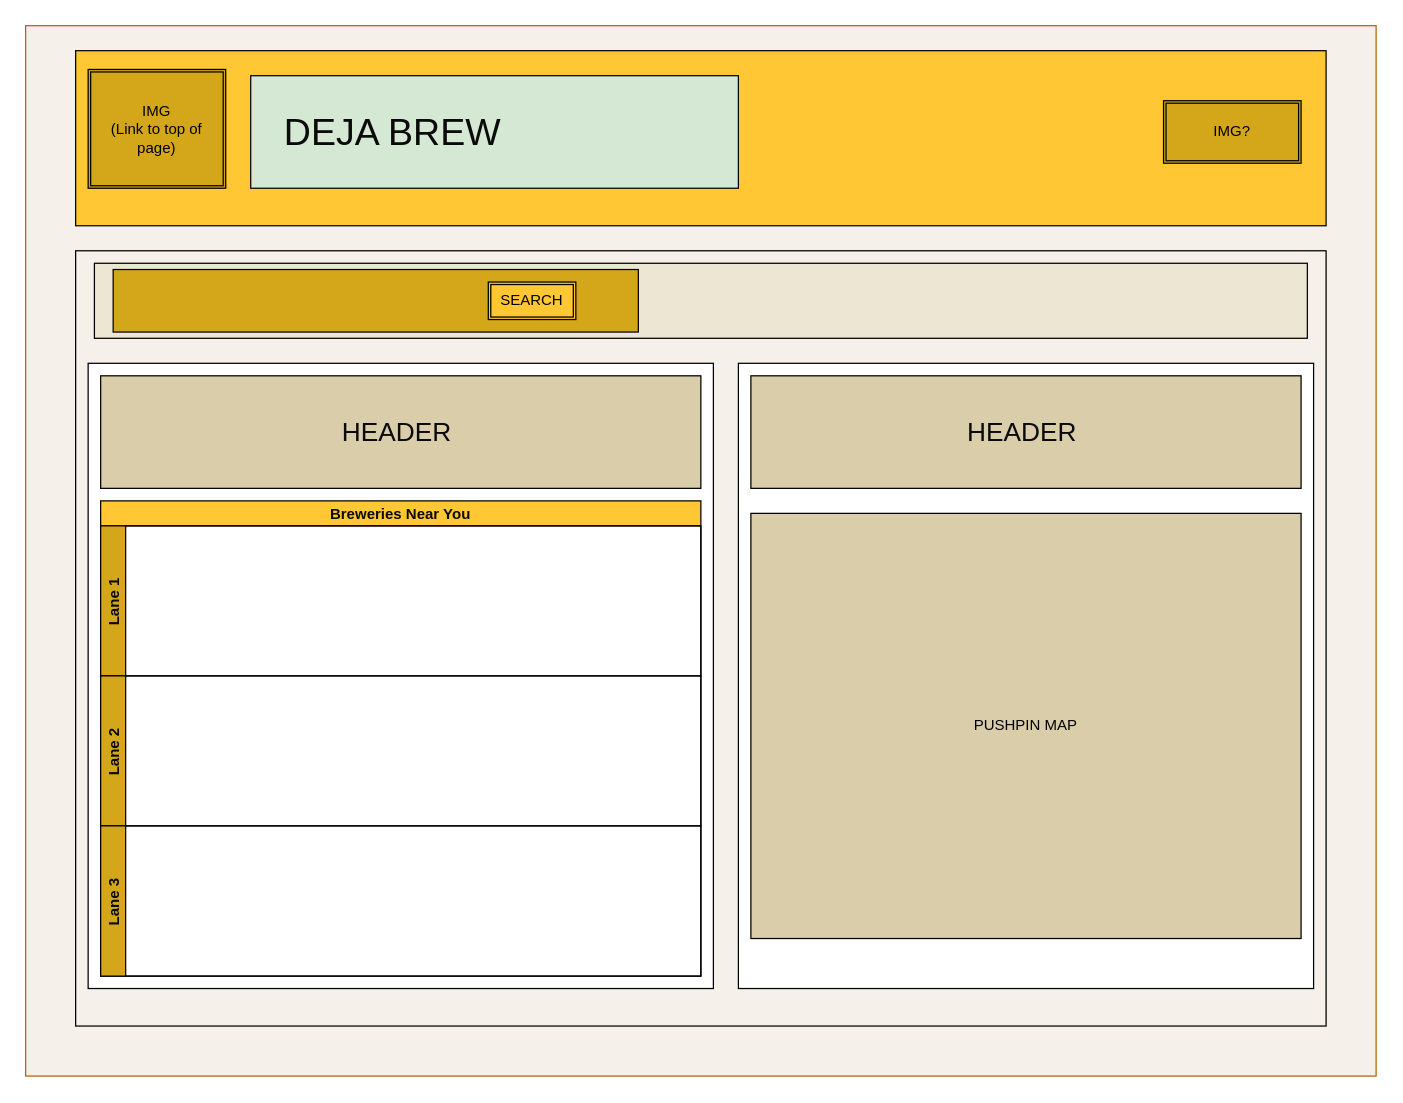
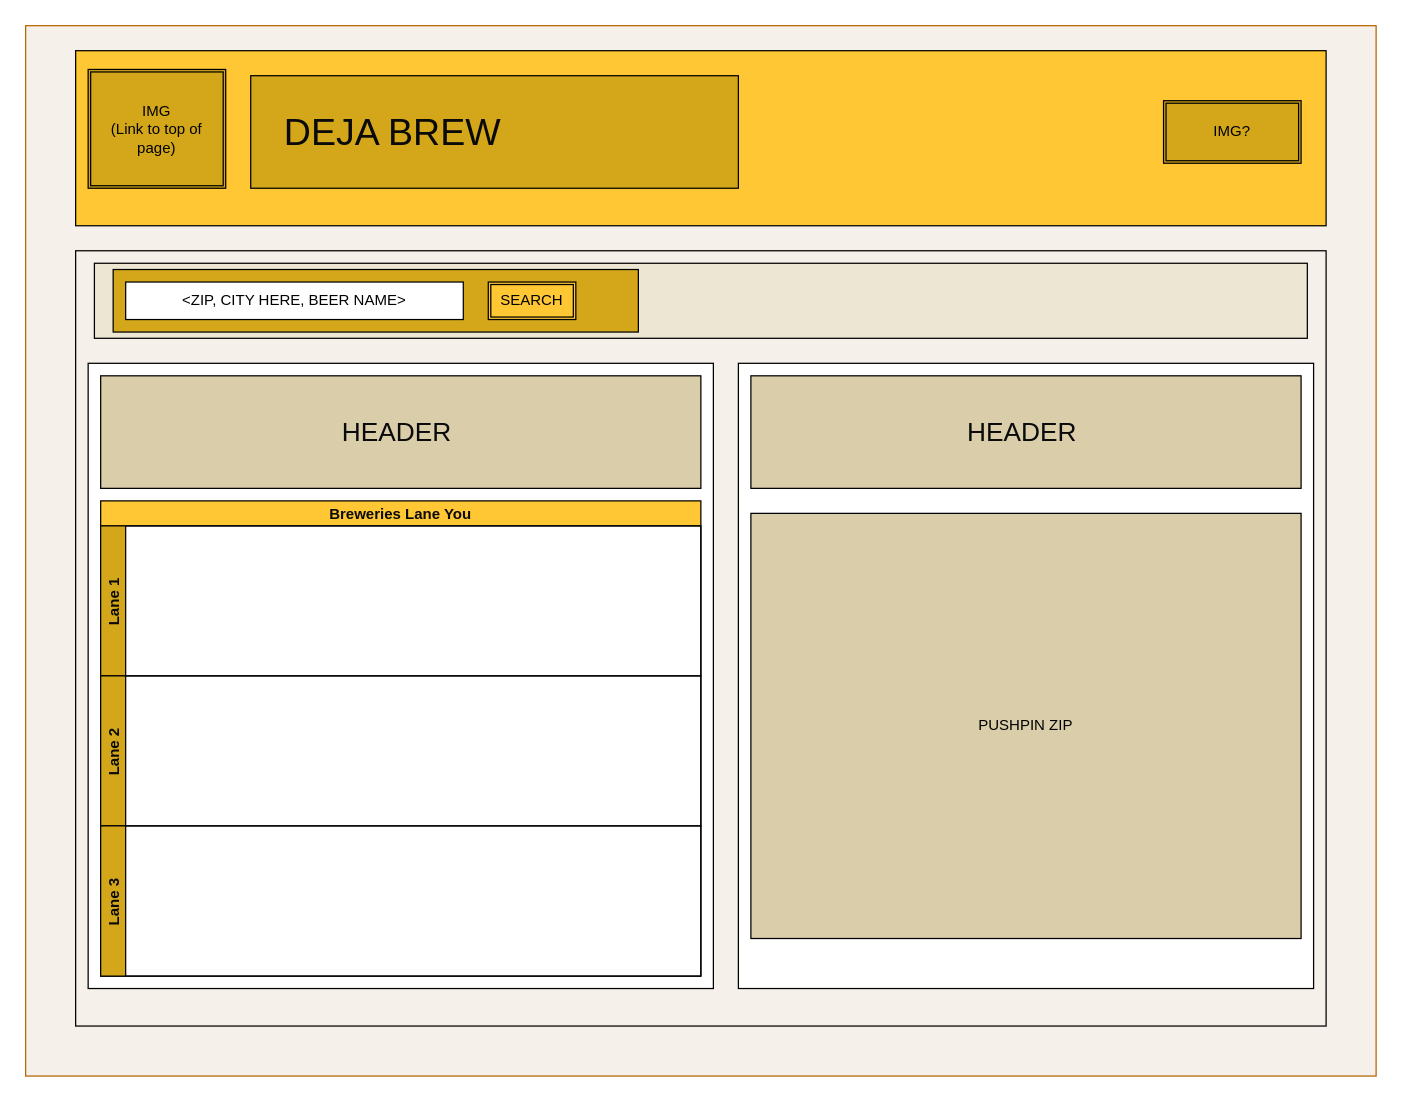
  <mxCell id="0" />
  <mxCell id="1" parent="0" />
  <mxCell id="2" value="" style="rounded=0;whiteSpace=wrap;html=1;strokeColor=#b46504;fillColor=#F5F0E9;" parent="1" vertex="1"><mxGeometry width="1080" height="840" as="geometry" x="20" y="20" /></mxCell>
  <mxCell id="3" value="" style="rounded=0;whiteSpace=wrap;html=1;fillColor=#F5F0E9;" parent="1" vertex="1"><mxGeometry x="60" y="200" width="1000" height="620" as="geometry" /></mxCell>
  <mxCell id="4" value="" style="rounded=0;whiteSpace=wrap;html=1;" parent="1" vertex="1"><mxGeometry x="500" y="110" width="390" height="50" as="geometry" /></mxCell>
  <mxCell id="5" value="" style="rounded=0;whiteSpace=wrap;html=1;fillColor=#FFC733;" parent="1" vertex="1"><mxGeometry x="60" y="40" width="1000" height="140" as="geometry" /></mxCell>
- <mxCell id="6" value="&amp;nbsp; &amp;nbsp;DEJA BREW" style="rounded=0;whiteSpace=wrap;html=1;fillColor=#d5e8d4;fontColor=#0A0A0A;fontSize=30;align=left;" parent="1" vertex="1"><mxGeometry x="200" y="60" width="390" height="90" as="geometry" /></mxCell>
+ <mxCell id="6" value="&amp;nbsp; &amp;nbsp;DEJA BREW" style="rounded=0;whiteSpace=wrap;html=1;fillColor=#D4A71B;fontColor=#0A0A0A;fontSize=30;align=left;" parent="1" vertex="1"><mxGeometry x="200" y="60" width="390" height="90" as="geometry" /></mxCell>
  <mxCell id="7" value="" style="rounded=0;whiteSpace=wrap;html=1;fillColor=#FFFFFF;" parent="1" vertex="1"><mxGeometry x="70" y="290" width="500" height="500" as="geometry" /></mxCell>
  <mxCell id="8" value="" style="rounded=0;whiteSpace=wrap;html=1;fillColor=#FFFFFF;" parent="1" vertex="1"><mxGeometry x="590" y="290" width="460" height="500" as="geometry" /></mxCell>
  <mxCell id="9" value="HEADER&amp;nbsp;" style="rounded=0;whiteSpace=wrap;html=1;fillColor=#DACDA9;fontColor=#0A0A0A;fontSize=21;" parent="1" vertex="1"><mxGeometry x="80" y="300" width="480" height="90" as="geometry" /></mxCell>
- <mxCell id="10" value="Breweries Near You" style="swimlane;childLayout=stackLayout;resizeParent=1;resizeParentMax=0;horizontal=1;startSize=20;horizontalStack=0;fillColor=#FFC733;fontColor=#0A0A0A;" parent="1" vertex="1"><mxGeometry x="80" y="400" width="480" height="380" as="geometry" /></mxCell>
+ <mxCell id="10" value="Breweries Lane You" style="swimlane;childLayout=stackLayout;resizeParent=1;resizeParentMax=0;horizontal=1;startSize=20;horizontalStack=0;fillColor=#FFC733;fontColor=#0A0A0A;" parent="1" vertex="1"><mxGeometry x="80" y="400" width="480" height="380" as="geometry" /></mxCell>
  <mxCell id="11" value="Lane 1" style="swimlane;startSize=20;horizontal=0;fillColor=#D4A71B;fontColor=#0A0A0A;" parent="10" vertex="1"><mxGeometry y="20" width="480" height="120" as="geometry" /></mxCell>
  <mxCell id="12" value="Lane 2" style="swimlane;startSize=20;horizontal=0;fillColor=#D4A71B;fontColor=#0A0A0A;" parent="10" vertex="1"><mxGeometry y="140" width="480" height="120" as="geometry" /></mxCell>
  <mxCell id="13" value="Lane 3" style="swimlane;startSize=20;horizontal=0;fillColor=#D4A71B;fontColor=#0A0A0A;" parent="10" vertex="1"><mxGeometry y="260" width="480" height="120" as="geometry" /></mxCell>
- <mxCell id="14" value="PUSHPIN MAP" style="rounded=0;whiteSpace=wrap;html=1;fillColor=#DACDA9;" parent="1" vertex="1"><mxGeometry x="600" y="410" width="440" height="340" as="geometry" /></mxCell>
+ <mxCell id="14" value="PUSHPIN ZIP" style="rounded=0;whiteSpace=wrap;html=1;fillColor=#DACDA9;" parent="1" vertex="1"><mxGeometry x="600" y="410" width="440" height="340" as="geometry" /></mxCell>
  <mxCell id="15" value="HEADER&amp;nbsp;" style="rounded=0;whiteSpace=wrap;html=1;fillColor=#DACDA9;fontColor=#0A0A0A;fontSize=21;" parent="1" vertex="1"><mxGeometry x="600" y="300" width="440" height="90" as="geometry" /></mxCell>
  <mxCell id="16" value="" style="rounded=0;whiteSpace=wrap;html=1;fillColor=#ECE6D3;" parent="1" vertex="1"><mxGeometry x="75" y="210" width="970" height="60" as="geometry" /></mxCell>
  <mxCell id="17" value="" style="rounded=0;whiteSpace=wrap;html=1;fillColor=#D4A71B;" parent="1" vertex="1"><mxGeometry x="90" y="215" width="420" height="50" as="geometry" /></mxCell>
+ <mxCell id="18" value="&amp;lt;ZIP, CITY HERE, BEER NAME&amp;gt;" style="rounded=0;whiteSpace=wrap;html=1;" parent="1" vertex="1"><mxGeometry x="100" y="225" width="270" height="30" as="geometry" /></mxCell>
  <mxCell id="19" value="SEARCH" style="shape=ext;double=1;rounded=0;whiteSpace=wrap;html=1;fillColor=#FFC733;" parent="1" vertex="1"><mxGeometry x="390" y="225" width="70" height="30" as="geometry" /></mxCell>
  <mxCell id="20" value="IMG&lt;br&gt;(Link to top of page)" style="shape=ext;double=1;rounded=0;whiteSpace=wrap;html=1;fillColor=#D4A71B;" parent="1" vertex="1"><mxGeometry x="70" y="55" width="110" height="95" as="geometry" /></mxCell>
  <mxCell id="21" value="IMG?" style="shape=ext;double=1;rounded=0;whiteSpace=wrap;html=1;fillColor=#D4A71B;" vertex="1" parent="1"><mxGeometry x="930" y="80" width="110" height="50" as="geometry" /></mxCell>
